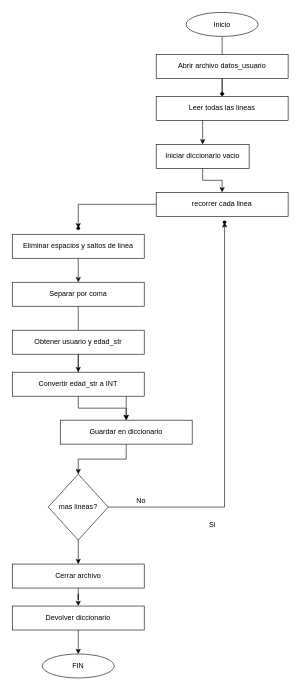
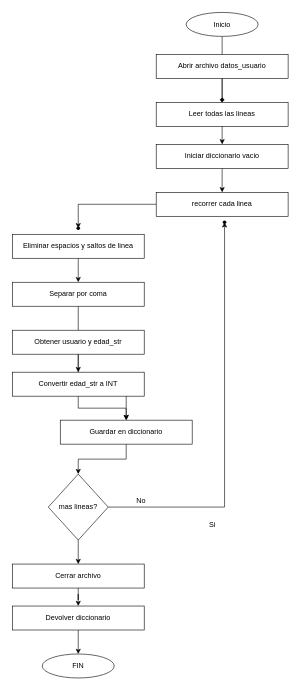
  <mxCell id="0" />
  <mxCell id="1" parent="0" />
  <mxCell id="2" value="" style="edgeStyle=orthogonalEdgeStyle;rounded=0;orthogonalLoop=1;jettySize=auto;html=1;endArrow=diamond;" edge="1" parent="1" source="3" target="6"><mxGeometry relative="1" as="geometry" /></mxCell>
  <mxCell id="3" value="Inicio" style="ellipse;whiteSpace=wrap;html=1;" vertex="1" parent="1"><mxGeometry x="310" y="20" width="120" height="40" as="geometry" /></mxCell>
  <mxCell id="4" value="" style="edgeStyle=orthogonalEdgeStyle;rounded=0;orthogonalLoop=1;jettySize=auto;html=1;" edge="1" parent="1" source="5" target="8"><mxGeometry relative="1" as="geometry" /></mxCell>
  <mxCell id="5" value="Abrir archivo datos_usuario" style="rounded=0;whiteSpace=wrap;html=1;" vertex="1" parent="1"><mxGeometry x="260" y="90" width="220" height="40" as="geometry" /></mxCell>
- <mxCell id="6" value="Leer todas las lineas" style="rounded=0;whiteSpace=wrap;html=1;" vertex="1" parent="1"><mxGeometry x="260" y="160" width="220" height="40" as="geometry" /></mxCell>
+ <mxCell id="6" value="Leer todas las lineas" style="rounded=0;whiteSpace=wrap;html=1;" vertex="1" parent="1"><mxGeometry x="260" y="170" width="220" height="40" as="geometry" /></mxCell>
  <mxCell id="7" value="" style="edgeStyle=orthogonalEdgeStyle;rounded=0;orthogonalLoop=1;jettySize=auto;html=1;" edge="1" parent="1" source="8" target="10"><mxGeometry relative="1" as="geometry" /></mxCell>
- <mxCell id="8" value="Iniciar diccionario vacio" style="rounded=0;whiteSpace=wrap;html=1;" vertex="1" parent="1"><mxGeometry x="260" y="240" width="155" height="40" as="geometry" /></mxCell>
+ <mxCell id="8" value="Iniciar diccionario vacio" style="rounded=0;whiteSpace=wrap;html=1;" vertex="1" parent="1"><mxGeometry x="260" y="240" width="220" height="40" as="geometry" /></mxCell>
  <mxCell id="9" value="" style="edgeStyle=orthogonalEdgeStyle;rounded=0;orthogonalLoop=1;jettySize=auto;html=1;" edge="1" parent="1" source="10" target="27"><mxGeometry relative="1" as="geometry" /></mxCell>
  <mxCell id="10" value="recorrer cada linea" style="rounded=0;whiteSpace=wrap;html=1;" vertex="1" parent="1"><mxGeometry x="260" y="320" width="220" height="40" as="geometry" /></mxCell>
  <mxCell id="11" value="" style="edgeStyle=orthogonalEdgeStyle;rounded=0;orthogonalLoop=1;jettySize=auto;html=1;" edge="1" parent="1" source="12" target="14"><mxGeometry relative="1" as="geometry" /></mxCell>
  <mxCell id="12" value="Eliminar espacios y saltos de linea" style="rounded=0;whiteSpace=wrap;html=1;" vertex="1" parent="1"><mxGeometry x="20" y="390" width="220" height="40" as="geometry" /></mxCell>
  <mxCell id="13" value="" style="edgeStyle=orthogonalEdgeStyle;rounded=0;orthogonalLoop=1;jettySize=auto;html=1;" edge="1" parent="1" source="14" target="18"><mxGeometry relative="1" as="geometry" /></mxCell>
  <mxCell id="14" value="Separar por coma" style="rounded=0;whiteSpace=wrap;html=1;" vertex="1" parent="1"><mxGeometry x="20" y="470" width="220" height="40" as="geometry" /></mxCell>
  <mxCell id="15" value="" style="edgeStyle=orthogonalEdgeStyle;rounded=0;orthogonalLoop=1;jettySize=auto;html=1;" edge="1" parent="1" source="16" target="20"><mxGeometry relative="1" as="geometry" /></mxCell>
  <mxCell id="16" value="Obtener usuario y edad_str" style="rounded=0;whiteSpace=wrap;html=1;" vertex="1" parent="1"><mxGeometry x="20" y="550" width="220" height="40" as="geometry" /></mxCell>
  <mxCell id="17" value="" style="edgeStyle=orthogonalEdgeStyle;rounded=0;orthogonalLoop=1;jettySize=auto;html=1;" edge="1" parent="1" source="18" target="20"><mxGeometry relative="1" as="geometry" /></mxCell>
  <mxCell id="18" value="Convertir edad_str a INT" style="rounded=0;whiteSpace=wrap;html=1;" vertex="1" parent="1"><mxGeometry x="20" y="620" width="220" height="40" as="geometry" /></mxCell>
  <mxCell id="19" value="" style="edgeStyle=orthogonalEdgeStyle;rounded=0;orthogonalLoop=1;jettySize=auto;html=1;" edge="1" parent="1" source="20" target="23"><mxGeometry relative="1" as="geometry" /></mxCell>
  <mxCell id="20" value="Guardar en diccionario" style="rounded=0;whiteSpace=wrap;html=1;" vertex="1" parent="1"><mxGeometry x="100" y="700" width="220" height="40" as="geometry" /></mxCell>
  <mxCell id="21" value="" style="edgeStyle=orthogonalEdgeStyle;rounded=0;orthogonalLoop=1;jettySize=auto;html=1;" edge="1" parent="1" source="29" target="25"><mxGeometry relative="1" as="geometry" /></mxCell>
  <mxCell id="22" value="" style="edgeStyle=orthogonalEdgeStyle;rounded=0;orthogonalLoop=1;jettySize=auto;html=1;" edge="1" parent="1" source="23" target="30"><mxGeometry relative="1" as="geometry" /></mxCell>
  <mxCell id="23" value="mas lineas?" style="rhombus;whiteSpace=wrap;html=1;" vertex="1" parent="1"><mxGeometry x="80" y="790" width="100" height="110" as="geometry" /></mxCell>
  <mxCell id="24" value="" style="edgeStyle=orthogonalEdgeStyle;rounded=0;orthogonalLoop=1;jettySize=auto;html=1;" edge="1" parent="1" source="25" target="26"><mxGeometry relative="1" as="geometry" /></mxCell>
  <mxCell id="25" value="Devolver diccionario" style="rounded=0;whiteSpace=wrap;html=1;" vertex="1" parent="1"><mxGeometry x="20" y="1010" width="220" height="40" as="geometry" /></mxCell>
  <mxCell id="26" value="FIN" style="ellipse;whiteSpace=wrap;html=1;" vertex="1" parent="1"><mxGeometry x="70" y="1090" width="120" height="40" as="geometry" /></mxCell>
  <mxCell id="27" value="" style="shape=waypoint;sketch=0;size=6;pointerEvents=1;points=[];fillColor=default;resizable=0;rotatable=0;perimeter=centerPerimeter;snapToPoint=1;rounded=0;" vertex="1" parent="1"><mxGeometry x="120" y="370" width="20" height="20" as="geometry" /></mxCell>
  <mxCell id="28" value="" style="edgeStyle=orthogonalEdgeStyle;rounded=0;orthogonalLoop=1;jettySize=auto;html=1;" edge="1" parent="1" source="23" target="29"><mxGeometry relative="1" as="geometry"><mxPoint x="130" y="900" as="sourcePoint" /><mxPoint x="150" y="1010" as="targetPoint" /></mxGeometry></mxCell>
  <mxCell id="29" value="Cerrar archivo" style="rounded=0;whiteSpace=wrap;html=1;" vertex="1" parent="1"><mxGeometry x="20" y="940" width="220" height="40" as="geometry" /></mxCell>
  <mxCell id="30" value="" style="shape=waypoint;sketch=0;size=6;pointerEvents=1;points=[];fillColor=default;resizable=0;rotatable=0;perimeter=centerPerimeter;snapToPoint=1;" vertex="1" parent="1"><mxGeometry x="364" y="360" width="20" height="20" as="geometry" /></mxCell>
  <mxCell id="31" value="Si" style="text;html=1;align=center;verticalAlign=middle;whiteSpace=wrap;rounded=0;" vertex="1" parent="1"><mxGeometry x="324" y="860" width="60" height="30" as="geometry" /></mxCell>
  <mxCell id="32" value="No" style="text;html=1;align=center;verticalAlign=middle;whiteSpace=wrap;rounded=0;" vertex="1" parent="1"><mxGeometry x="205" y="820" width="60" height="30" as="geometry" /></mxCell>
